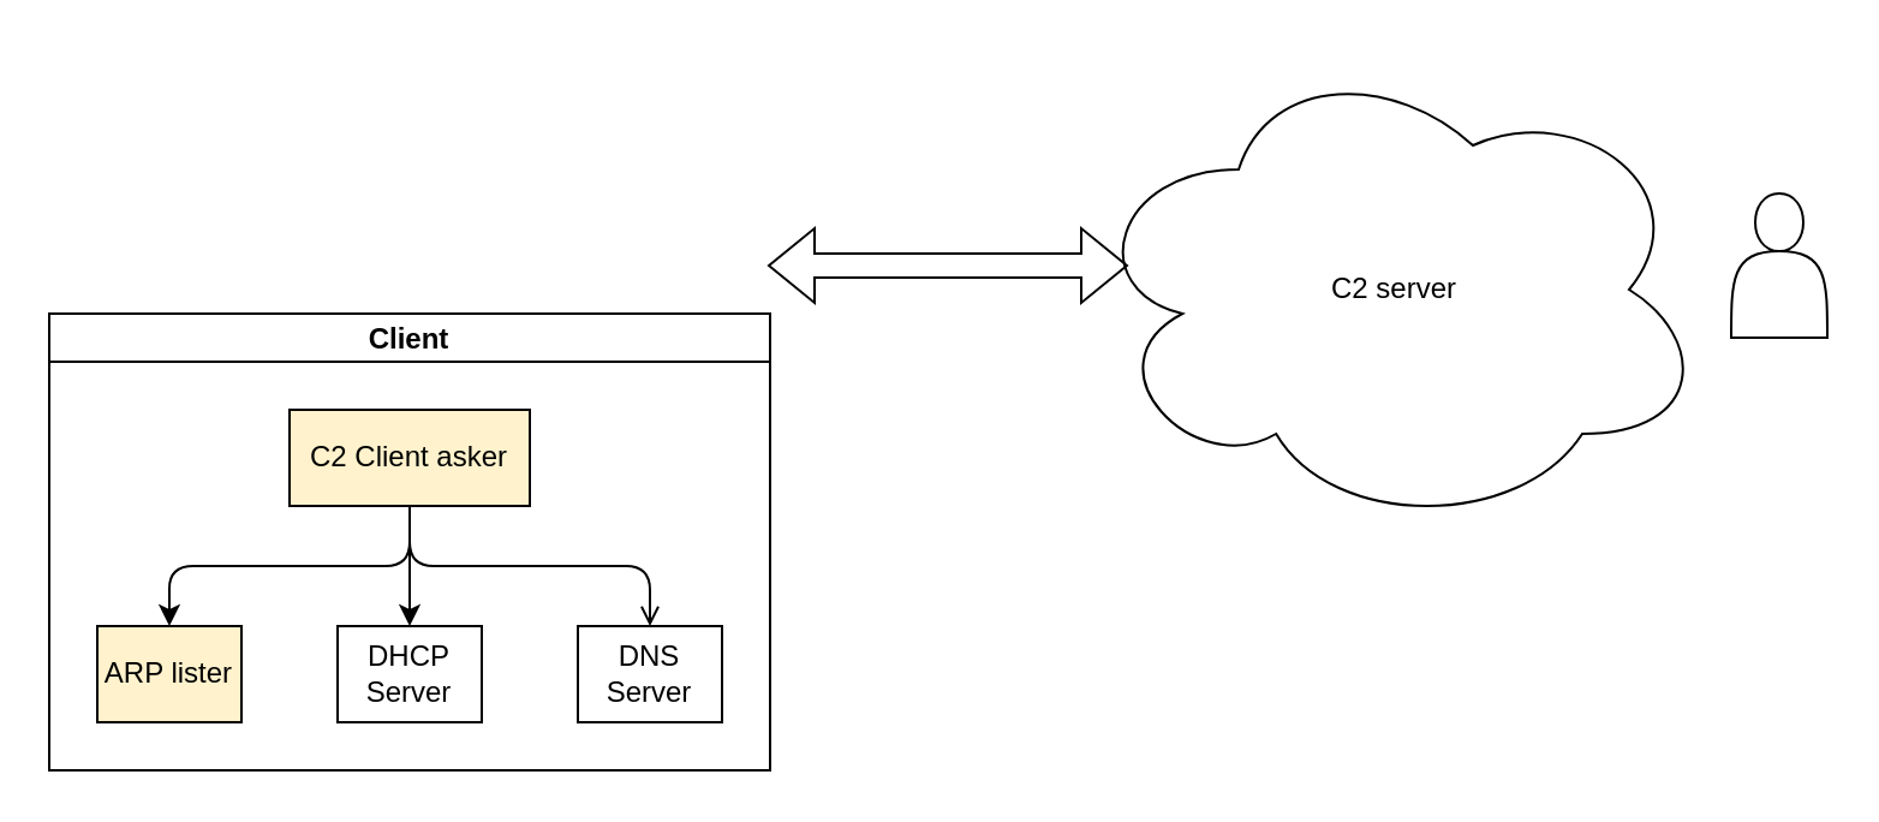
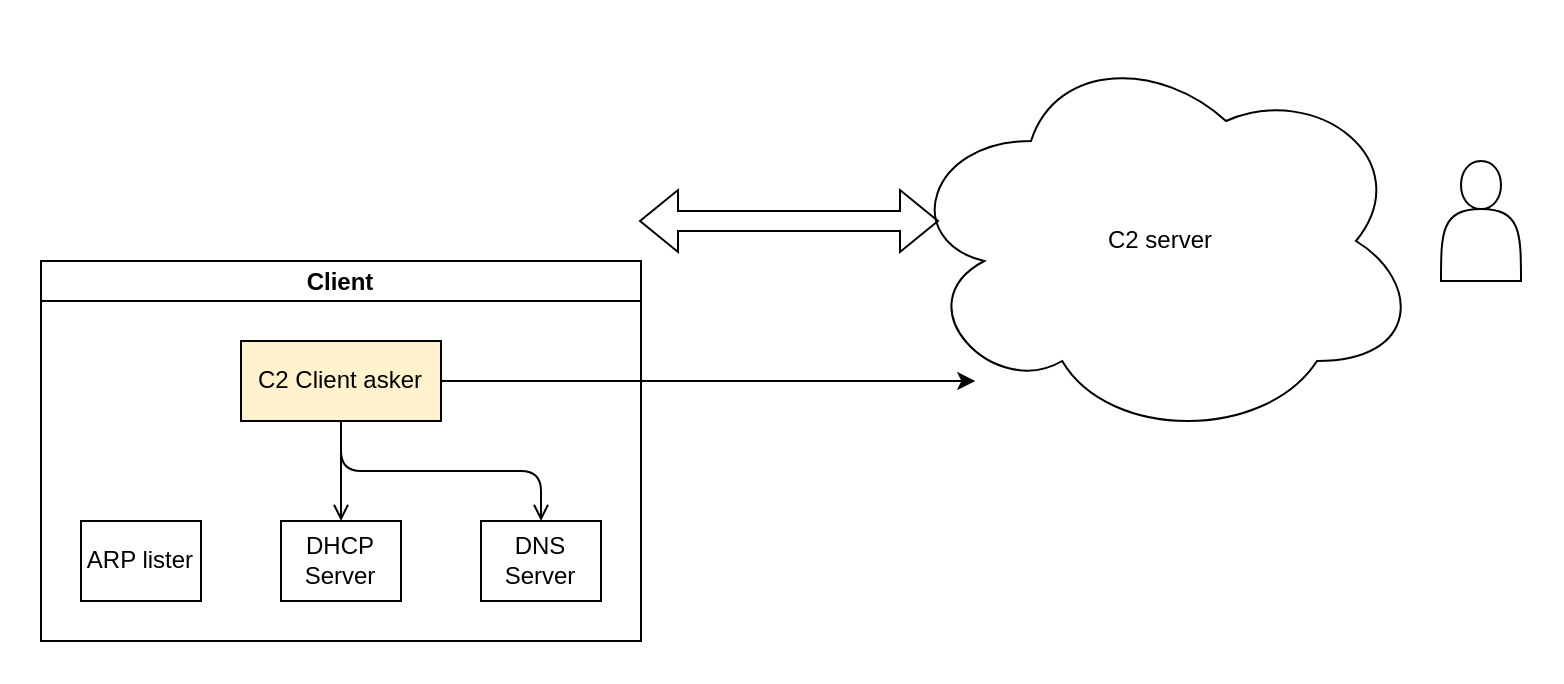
  <mxCell id="0" />
  <mxCell id="1" parent="0" />
  <mxCell id="2" value="C2 server" style="ellipse;shape=cloud;whiteSpace=wrap;html=1;" vertex="1" parent="1"><mxGeometry x="450" y="20" width="260" height="200" as="geometry" /></mxCell>
  <mxCell id="3" value="" style="shape=flexArrow;endArrow=classic;startArrow=classic;html=1;rounded=0;" edge="1" parent="1"><mxGeometry width="100" height="100" relative="1" as="geometry"><mxPoint x="319" y="110" as="sourcePoint" /><mxPoint x="469" y="110" as="targetPoint" /></mxGeometry></mxCell>
  <mxCell id="4" value="" style="shape=actor;whiteSpace=wrap;html=1;" vertex="1" parent="1"><mxGeometry x="720" y="80" width="40" height="60" as="geometry" /></mxCell>
  <mxCell id="5" value="Client" style="swimlane;startSize=20;horizontal=1;childLayout=treeLayout;horizontalTree=0;sortEdges=1;resizable=0;containerType=tree;fontSize=12;" vertex="1" parent="1"><mxGeometry x="20" y="130" width="300" height="190" as="geometry" /></mxCell>
  <mxCell id="6" value="&lt;div&gt;C2 Client asker&lt;/div&gt;" style="whiteSpace=wrap;html=1;fillColor=#fff2cc;" vertex="1" parent="5"><mxGeometry x="100" y="40" width="100" height="40" as="geometry" /></mxCell>
- <mxCell id="7" value="ARP lister" style="whiteSpace=wrap;html=1;fillColor=#fff2cc;" vertex="1" parent="5"><mxGeometry x="20" y="130" width="60" height="40" as="geometry" /></mxCell>
- <mxCell id="8" value="" style="edgeStyle=elbowEdgeStyle;elbow=vertical;html=1;rounded=1;curved=0;sourcePerimeterSpacing=0;targetPerimeterSpacing=0;startSize=6;endSize=6;" edge="1" parent="5" source="6" target="7"><mxGeometry relative="1" as="geometry" /></mxCell>
+ <mxCell id="7" value="ARP lister" style="whiteSpace=wrap;html=1;" vertex="1" parent="5"><mxGeometry x="20" y="130" width="60" height="40" as="geometry" /></mxCell>
+ <mxCell id="8" value="" style="edgeStyle=elbowEdgeStyle;elbow=vertical;html=1;rounded=1;curved=0;sourcePerimeterSpacing=0;targetPerimeterSpacing=0;startSize=6;endSize=6;" edge="1" parent="5" source="6" target="2"><mxGeometry relative="1" as="geometry" /></mxCell>
  <mxCell id="9" value="DHCP Server" style="whiteSpace=wrap;html=1;" vertex="1" parent="5"><mxGeometry x="120" y="130" width="60" height="40" as="geometry" /></mxCell>
- <mxCell id="10" value="" style="edgeStyle=elbowEdgeStyle;elbow=vertical;html=1;rounded=1;curved=0;sourcePerimeterSpacing=0;targetPerimeterSpacing=0;startSize=6;endSize=6;" edge="1" parent="5" source="6" target="9"><mxGeometry relative="1" as="geometry" /></mxCell>
+ <mxCell id="10" value="" style="edgeStyle=elbowEdgeStyle;elbow=vertical;html=1;rounded=1;curved=0;sourcePerimeterSpacing=0;targetPerimeterSpacing=0;startSize=6;endSize=6;endArrow=open;" edge="1" parent="5" source="6" target="9"><mxGeometry relative="1" as="geometry" /></mxCell>
  <mxCell id="11" value="DNS Server" style="whiteSpace=wrap;html=1;" vertex="1" parent="5"><mxGeometry x="220" y="130" width="60" height="40" as="geometry" /></mxCell>
  <mxCell id="12" value="" style="edgeStyle=elbowEdgeStyle;elbow=vertical;html=1;rounded=1;curved=0;sourcePerimeterSpacing=0;targetPerimeterSpacing=0;startSize=6;endSize=6;exitX=0.5;exitY=1;exitDx=0;exitDy=0;endArrow=open;" edge="1" parent="5" target="11" source="6"><mxGeometry relative="1" as="geometry"><mxPoint x="290" y="280" as="sourcePoint" /></mxGeometry></mxCell>
